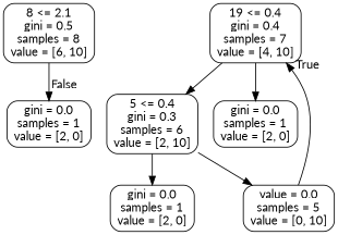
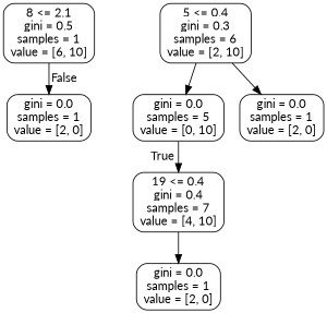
  digraph {
    fontname=Lato
    node [color=black fontname=Lato shape=box style=rounded]
    edge [fontname=Lato]
-   n1 [label="8 <= 2.1\ngini = 0.5\nsamples = 8\nvalue = [6, 10]"]
+   n1 [label="8 <= 2.1\ngini = 0.5\nsamples = 1\nvalue = [6, 10]"]
    n2 [label="gini = 0.0\nsamples = 1\nvalue = [2, 0]"]
    n3 [label="19 <= 0.4\ngini = 0.4\nsamples = 7\nvalue = [4, 10]"]
    n4 [label="5 <= 0.4\ngini = 0.3\nsamples = 6\nvalue = [2, 10]"]
    n5 [label="gini = 0.0\nsamples = 1\nvalue = [2, 0]"]
-   n6 [label="value = 0.0\nsamples = 5\nvalue = [0, 10]"]
+   n6 [label="gini = 0.0\nsamples = 5\nvalue = [0, 10]"]
    n7 [label="gini = 0.0\nsamples = 1\nvalue = [2, 0]"]
    n1 -> n2 [headlabel=False labelangle=-45 labeldistance=2.5]
-   n3 -> n4
    n3 -> n5
    n4 -> n6
    n4 -> n7
    n6 -> n3 [headlabel=True labelangle=45 labeldistance=2.5]
  }
